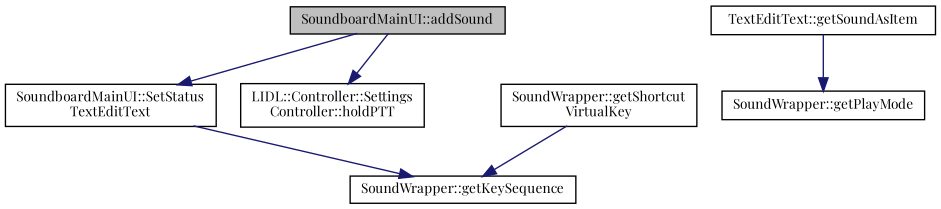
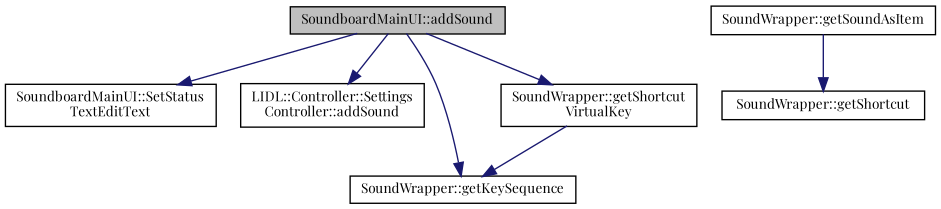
  digraph {
    fontname="Playfair Display"
    rankdir=TB
    node [color=black fillcolor=white fontname="Playfair Display" fontsize=10 shape=record style=filled]
    edge [color=midnightblue fontname="Playfair Display" fontsize=10 labelfontname=Helvetica labelfontsize=10 style=solid]
    n1 [fillcolor=grey75 fontcolor=black height=0.2 label="SoundboardMainUI::addSound" width=0.4]
    n2 [height=0.2 label="SoundboardMainUI::SetStatus\lTextEditText" width=0.4]
-   n3 [height=0.2 label="LIDL::Controller::Settings\lController::holdPTT" width=0.4]
+   n3 [height=0.2 label="LIDL::Controller::Settings\lController::addSound" width=0.4]
    n4 [height=0.2 label="SoundWrapper::getKeySequence" width=0.4]
    n5 [height=0.2 label="SoundWrapper::getShortcut\lVirtualKey" width=0.4]
-   n6 [height=0.2 label="TextEditText::getSoundAsItem" width=0.4]
-   n7 [height=0.2 label="SoundWrapper::getPlayMode" width=0.4]
+   n6 [height=0.2 label="SoundWrapper::getSoundAsItem" width=0.4]
+   n7 [height=0.2 label="SoundWrapper::getShortcut" width=0.4]
    n1 -> n2
    n1 -> n3
-   n2 -> n4
+   n1 -> n4
+   n1 -> n5
    n5 -> n4
    n6 -> n7
  }
